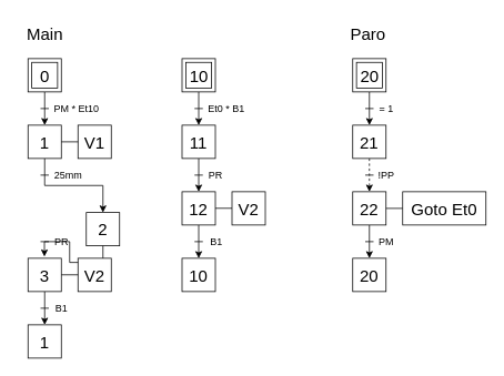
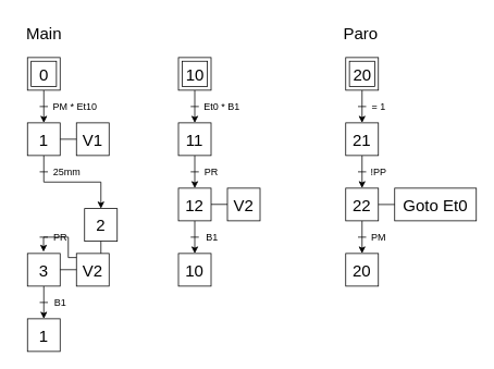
  <mxCell id="0" />
  <mxCell id="1" parent="0" />
  <mxCell id="2" style="edgeStyle=orthogonalEdgeStyle;rounded=0;orthogonalLoop=1;jettySize=auto;html=1;exitX=0.5;exitY=1;exitDx=0;exitDy=0;entryX=0.5;entryY=0;entryDx=0;entryDy=0;" parent="1" source="3" target="6" edge="1"><mxGeometry relative="1" as="geometry" /></mxCell>
  <mxCell id="3" value="" style="whiteSpace=wrap;html=1;aspect=fixed;" parent="1" vertex="1"><mxGeometry x="33" y="70" width="40" height="40" as="geometry" /></mxCell>
  <mxCell id="4" value="0" style="whiteSpace=wrap;html=1;aspect=fixed;fontSize=20;" parent="1" vertex="1"><mxGeometry x="37.5" y="74.5" width="31" height="31" as="geometry" /></mxCell>
  <mxCell id="5" style="edgeStyle=orthogonalEdgeStyle;rounded=0;orthogonalLoop=1;jettySize=auto;html=1;exitX=0.5;exitY=1;exitDx=0;exitDy=0;entryX=0.5;entryY=0;entryDx=0;entryDy=0;" parent="1" source="6" target="7" edge="1"><mxGeometry relative="1" as="geometry" /></mxCell>
  <mxCell id="6" value="1" style="whiteSpace=wrap;html=1;aspect=fixed;fontSize=20;" parent="1" vertex="1"><mxGeometry x="33" y="150" width="40" height="40" as="geometry" /></mxCell>
  <mxCell id="7" value="2" style="whiteSpace=wrap;html=1;aspect=fixed;fontSize=20;horizontal=1;" parent="1" vertex="1"><mxGeometry x="103" y="255" width="40" height="40" as="geometry" /></mxCell>
  <mxCell id="8" style="edgeStyle=orthogonalEdgeStyle;rounded=0;orthogonalLoop=1;jettySize=auto;html=1;exitX=0.5;exitY=1;exitDx=0;exitDy=0;entryX=0.5;entryY=0;entryDx=0;entryDy=0;" parent="1" source="9" target="15" edge="1"><mxGeometry relative="1" as="geometry" /></mxCell>
  <mxCell id="9" value="&lt;font style=&quot;font-size: 20px;&quot;&gt;3&lt;/font&gt;" style="whiteSpace=wrap;html=1;aspect=fixed;" parent="1" vertex="1"><mxGeometry x="33" y="310" width="40" height="40" as="geometry" /></mxCell>
  <mxCell id="10" style="edgeStyle=orthogonalEdgeStyle;rounded=0;orthogonalLoop=1;jettySize=auto;html=1;exitX=0.5;exitY=1;exitDx=0;exitDy=0;entryX=0.492;entryY=-0.05;entryDx=0;entryDy=0;entryPerimeter=0;" parent="1" source="7" target="9" edge="1"><mxGeometry relative="1" as="geometry" /></mxCell>
  <mxCell id="11" value="&lt;font style=&quot;font-size: 20px;&quot;&gt;V1&lt;/font&gt;" style="rounded=0;whiteSpace=wrap;html=1;" parent="1" vertex="1"><mxGeometry x="93" y="150" width="40" height="40" as="geometry" /></mxCell>
  <mxCell id="12" value="" style="endArrow=none;html=1;rounded=0;" parent="1" edge="1"><mxGeometry width="50" height="50" relative="1" as="geometry"><mxPoint x="48" y="130" as="sourcePoint" /><mxPoint x="58" y="130" as="targetPoint" /></mxGeometry></mxCell>
  <mxCell id="13" value="" style="endArrow=none;html=1;rounded=0;" parent="1" edge="1"><mxGeometry width="50" height="50" relative="1" as="geometry"><mxPoint x="48" y="210" as="sourcePoint" /><mxPoint x="58" y="210" as="targetPoint" /></mxGeometry></mxCell>
  <mxCell id="14" value="" style="endArrow=none;html=1;rounded=0;" parent="1" edge="1"><mxGeometry width="50" height="50" relative="1" as="geometry"><mxPoint x="48" y="290" as="sourcePoint" /><mxPoint x="58" y="290" as="targetPoint" /></mxGeometry></mxCell>
  <mxCell id="15" value="1" style="whiteSpace=wrap;html=1;aspect=fixed;fontSize=20;" parent="1" vertex="1"><mxGeometry x="33" y="390" width="40" height="40" as="geometry" /></mxCell>
  <mxCell id="16" value="" style="endArrow=none;html=1;rounded=0;" parent="1" edge="1"><mxGeometry width="50" height="50" relative="1" as="geometry"><mxPoint x="48" y="370" as="sourcePoint" /><mxPoint x="58" y="370" as="targetPoint" /></mxGeometry></mxCell>
  <mxCell id="17" value="" style="endArrow=none;html=1;rounded=0;exitX=1;exitY=0.5;exitDx=0;exitDy=0;entryX=0;entryY=0.5;entryDx=0;entryDy=0;" parent="1" source="6" target="11" edge="1"><mxGeometry width="50" height="50" relative="1" as="geometry"><mxPoint x="3" y="280" as="sourcePoint" /><mxPoint x="53" y="230" as="targetPoint" /></mxGeometry></mxCell>
  <mxCell id="18" value="&lt;font style=&quot;font-size: 20px;&quot;&gt;V2&lt;br&gt;&lt;/font&gt;" style="rounded=0;whiteSpace=wrap;html=1;" parent="1" vertex="1"><mxGeometry x="93" y="310" width="40" height="40" as="geometry" /></mxCell>
  <mxCell id="19" value="" style="endArrow=none;html=1;rounded=0;exitX=1;exitY=0.5;exitDx=0;exitDy=0;entryX=0;entryY=0.5;entryDx=0;entryDy=0;" parent="1" edge="1"><mxGeometry width="50" height="50" relative="1" as="geometry"><mxPoint x="73" y="329.86" as="sourcePoint" /><mxPoint x="93" y="329.86" as="targetPoint" /></mxGeometry></mxCell>
  <mxCell id="20" style="edgeStyle=orthogonalEdgeStyle;rounded=0;orthogonalLoop=1;jettySize=auto;html=1;exitX=0.5;exitY=1;exitDx=0;exitDy=0;entryX=0.5;entryY=0;entryDx=0;entryDy=0;" parent="1" source="21" target="24" edge="1"><mxGeometry relative="1" as="geometry" /></mxCell>
  <mxCell id="21" value="" style="whiteSpace=wrap;html=1;aspect=fixed;" parent="1" vertex="1"><mxGeometry x="423" y="70" width="40" height="40" as="geometry" /></mxCell>
  <mxCell id="22" value="20" style="whiteSpace=wrap;html=1;aspect=fixed;fontSize=20;" parent="1" vertex="1"><mxGeometry x="427.5" y="74.5" width="31" height="31" as="geometry" /></mxCell>
- <mxCell id="23" style="edgeStyle=orthogonalEdgeStyle;rounded=0;orthogonalLoop=1;jettySize=auto;html=1;exitX=0.5;exitY=1;exitDx=0;exitDy=0;entryX=0.5;entryY=0;entryDx=0;entryDy=0;dashed=1;" parent="1" source="24" target="26" edge="1"><mxGeometry relative="1" as="geometry" /></mxCell>
+ <mxCell id="23" style="edgeStyle=orthogonalEdgeStyle;rounded=0;orthogonalLoop=1;jettySize=auto;html=1;exitX=0.5;exitY=1;exitDx=0;exitDy=0;entryX=0.5;entryY=0;entryDx=0;entryDy=0;" parent="1" source="24" target="26" edge="1"><mxGeometry relative="1" as="geometry" /></mxCell>
  <mxCell id="24" value="21" style="whiteSpace=wrap;html=1;aspect=fixed;fontSize=20;" parent="1" vertex="1"><mxGeometry x="423" y="150" width="40" height="40" as="geometry" /></mxCell>
  <mxCell id="25" style="edgeStyle=orthogonalEdgeStyle;rounded=0;orthogonalLoop=1;jettySize=auto;html=1;exitX=0.5;exitY=1;exitDx=0;exitDy=0;entryX=0.5;entryY=0;entryDx=0;entryDy=0;" parent="1" source="26" target="31" edge="1"><mxGeometry relative="1" as="geometry" /></mxCell>
  <mxCell id="26" value="22" style="whiteSpace=wrap;html=1;aspect=fixed;fontSize=20;horizontal=1;" parent="1" vertex="1"><mxGeometry x="423" y="230" width="40" height="40" as="geometry" /></mxCell>
  <mxCell id="27" value="" style="endArrow=none;html=1;rounded=0;" parent="1" edge="1"><mxGeometry width="50" height="50" relative="1" as="geometry"><mxPoint x="438" y="130" as="sourcePoint" /><mxPoint x="448" y="130" as="targetPoint" /></mxGeometry></mxCell>
  <mxCell id="28" value="" style="endArrow=none;html=1;rounded=0;" parent="1" edge="1"><mxGeometry width="50" height="50" relative="1" as="geometry"><mxPoint x="438" y="210" as="sourcePoint" /><mxPoint x="448" y="210" as="targetPoint" /></mxGeometry></mxCell>
  <mxCell id="29" value="= 1" style="text;html=1;align=center;verticalAlign=middle;resizable=0;points=[];autosize=1;strokeColor=none;fillColor=none;" parent="1" vertex="1"><mxGeometry x="443" y="115" width="40" height="30" as="geometry" /></mxCell>
  <mxCell id="30" value="!PP" style="text;html=1;align=center;verticalAlign=middle;resizable=0;points=[];autosize=1;strokeColor=none;fillColor=none;" parent="1" vertex="1"><mxGeometry x="443" y="195" width="40" height="30" as="geometry" /></mxCell>
  <mxCell id="31" value="20" style="whiteSpace=wrap;html=1;aspect=fixed;fontSize=20;horizontal=1;" parent="1" vertex="1"><mxGeometry x="423" y="310" width="40" height="40" as="geometry" /></mxCell>
  <mxCell id="32" value="" style="endArrow=none;html=1;rounded=0;" parent="1" edge="1"><mxGeometry width="50" height="50" relative="1" as="geometry"><mxPoint x="438" y="290" as="sourcePoint" /><mxPoint x="448" y="290" as="targetPoint" /></mxGeometry></mxCell>
  <mxCell id="33" value="PM" style="text;html=1;align=center;verticalAlign=middle;resizable=0;points=[];autosize=1;strokeColor=none;fillColor=none;" parent="1" vertex="1"><mxGeometry x="443" y="275" width="40" height="30" as="geometry" /></mxCell>
  <mxCell id="34" value="PM * Et10" style="text;html=1;align=center;verticalAlign=middle;resizable=0;points=[];autosize=1;strokeColor=none;fillColor=none;" vertex="1" parent="1"><mxGeometry x="53" y="115" width="75" height="30" as="geometry" /></mxCell>
  <mxCell id="35" value="25mm" style="text;html=1;align=center;verticalAlign=middle;resizable=0;points=[];autosize=1;strokeColor=none;fillColor=none;" vertex="1" parent="1"><mxGeometry x="53" y="195" width="55" height="30" as="geometry" /></mxCell>
  <mxCell id="36" value="PR" style="text;html=1;align=center;verticalAlign=middle;resizable=0;points=[];autosize=1;strokeColor=none;fillColor=none;" vertex="1" parent="1"><mxGeometry x="53" y="275" width="40" height="30" as="geometry" /></mxCell>
  <mxCell id="37" value="B1" style="text;html=1;align=center;verticalAlign=middle;resizable=0;points=[];autosize=1;strokeColor=none;fillColor=none;" vertex="1" parent="1"><mxGeometry x="55.5" y="355" width="35" height="30" as="geometry" /></mxCell>
  <mxCell id="38" value="&lt;font style=&quot;font-size: 20px;&quot;&gt;Main&lt;/font&gt;" style="text;html=1;align=center;verticalAlign=middle;resizable=0;points=[];autosize=1;strokeColor=none;fillColor=none;" vertex="1" parent="1"><mxGeometry x="20.5" y="20" width="65" height="40" as="geometry" /></mxCell>
  <mxCell id="39" value="&lt;font style=&quot;font-size: 20px;&quot;&gt;Paro&lt;br&gt;&lt;/font&gt;" style="text;html=1;align=center;verticalAlign=middle;resizable=0;points=[];autosize=1;strokeColor=none;fillColor=none;" vertex="1" parent="1"><mxGeometry x="408" y="20" width="65" height="40" as="geometry" /></mxCell>
  <mxCell id="40" value="&lt;font style=&quot;font-size: 20px;&quot;&gt;Goto Et0&lt;/font&gt;" style="rounded=0;whiteSpace=wrap;html=1;" vertex="1" parent="1"><mxGeometry x="483" y="230" width="100" height="40" as="geometry" /></mxCell>
  <mxCell id="41" value="" style="endArrow=none;html=1;rounded=0;exitX=1;exitY=0.5;exitDx=0;exitDy=0;entryX=0;entryY=0.5;entryDx=0;entryDy=0;" edge="1" parent="1" target="40"><mxGeometry width="50" height="50" relative="1" as="geometry"><mxPoint x="463" y="250" as="sourcePoint" /><mxPoint x="443" y="310" as="targetPoint" /></mxGeometry></mxCell>
  <mxCell id="42" style="edgeStyle=orthogonalEdgeStyle;rounded=0;orthogonalLoop=1;jettySize=auto;html=1;exitX=0.5;exitY=1;exitDx=0;exitDy=0;entryX=0.5;entryY=0;entryDx=0;entryDy=0;" edge="1" parent="1" source="43" target="46"><mxGeometry relative="1" as="geometry" /></mxCell>
  <mxCell id="43" value="" style="whiteSpace=wrap;html=1;aspect=fixed;" vertex="1" parent="1"><mxGeometry x="218" y="70" width="40" height="40" as="geometry" /></mxCell>
  <mxCell id="44" value="10" style="whiteSpace=wrap;html=1;aspect=fixed;fontSize=20;" vertex="1" parent="1"><mxGeometry x="222.5" y="74.5" width="31" height="31" as="geometry" /></mxCell>
  <mxCell id="45" style="edgeStyle=orthogonalEdgeStyle;rounded=0;orthogonalLoop=1;jettySize=auto;html=1;exitX=0.5;exitY=1;exitDx=0;exitDy=0;entryX=0.5;entryY=0;entryDx=0;entryDy=0;" edge="1" parent="1" source="46" target="48"><mxGeometry relative="1" as="geometry" /></mxCell>
  <mxCell id="46" value="11" style="whiteSpace=wrap;html=1;aspect=fixed;fontSize=20;" vertex="1" parent="1"><mxGeometry x="218" y="150" width="40" height="40" as="geometry" /></mxCell>
  <mxCell id="47" style="edgeStyle=orthogonalEdgeStyle;rounded=0;orthogonalLoop=1;jettySize=auto;html=1;exitX=0.5;exitY=1;exitDx=0;exitDy=0;entryX=0.5;entryY=0;entryDx=0;entryDy=0;" edge="1" parent="1" source="48" target="53"><mxGeometry relative="1" as="geometry" /></mxCell>
  <mxCell id="48" value="12" style="whiteSpace=wrap;html=1;aspect=fixed;fontSize=20;horizontal=1;" vertex="1" parent="1"><mxGeometry x="218" y="230" width="40" height="40" as="geometry" /></mxCell>
  <mxCell id="49" value="" style="endArrow=none;html=1;rounded=0;" edge="1" parent="1"><mxGeometry width="50" height="50" relative="1" as="geometry"><mxPoint x="233" y="130" as="sourcePoint" /><mxPoint x="243" y="130" as="targetPoint" /></mxGeometry></mxCell>
  <mxCell id="50" value="" style="endArrow=none;html=1;rounded=0;" edge="1" parent="1"><mxGeometry width="50" height="50" relative="1" as="geometry"><mxPoint x="233" y="210" as="sourcePoint" /><mxPoint x="243" y="210" as="targetPoint" /></mxGeometry></mxCell>
  <mxCell id="51" value="Et0 * B1" style="text;html=1;align=center;verticalAlign=middle;resizable=0;points=[];autosize=1;strokeColor=none;fillColor=none;" vertex="1" parent="1"><mxGeometry x="238" y="115" width="65" height="30" as="geometry" /></mxCell>
  <mxCell id="52" value="PR" style="text;html=1;align=center;verticalAlign=middle;resizable=0;points=[];autosize=1;strokeColor=none;fillColor=none;" vertex="1" parent="1"><mxGeometry x="238" y="195" width="40" height="30" as="geometry" /></mxCell>
  <mxCell id="53" value="10" style="whiteSpace=wrap;html=1;aspect=fixed;fontSize=20;horizontal=1;" vertex="1" parent="1"><mxGeometry x="218" y="310" width="40" height="40" as="geometry" /></mxCell>
  <mxCell id="54" value="" style="endArrow=none;html=1;rounded=0;" edge="1" parent="1"><mxGeometry width="50" height="50" relative="1" as="geometry"><mxPoint x="233" y="290" as="sourcePoint" /><mxPoint x="243" y="290" as="targetPoint" /></mxGeometry></mxCell>
  <mxCell id="55" value="&lt;font style=&quot;font-size: 20px;&quot;&gt;V2&lt;br&gt;&lt;/font&gt;" style="rounded=0;whiteSpace=wrap;html=1;" vertex="1" parent="1"><mxGeometry x="278" y="230" width="40" height="40" as="geometry" /></mxCell>
  <mxCell id="56" value="" style="endArrow=none;html=1;rounded=0;exitX=1;exitY=0.5;exitDx=0;exitDy=0;entryX=0;entryY=0.5;entryDx=0;entryDy=0;" edge="1" parent="1"><mxGeometry width="50" height="50" relative="1" as="geometry"><mxPoint x="258" y="249.86" as="sourcePoint" /><mxPoint x="278" y="249.86" as="targetPoint" /></mxGeometry></mxCell>
  <mxCell id="57" value="B1" style="text;html=1;align=center;verticalAlign=middle;resizable=0;points=[];autosize=1;strokeColor=none;fillColor=none;" vertex="1" parent="1"><mxGeometry x="241" y="275" width="35" height="30" as="geometry" /></mxCell>
